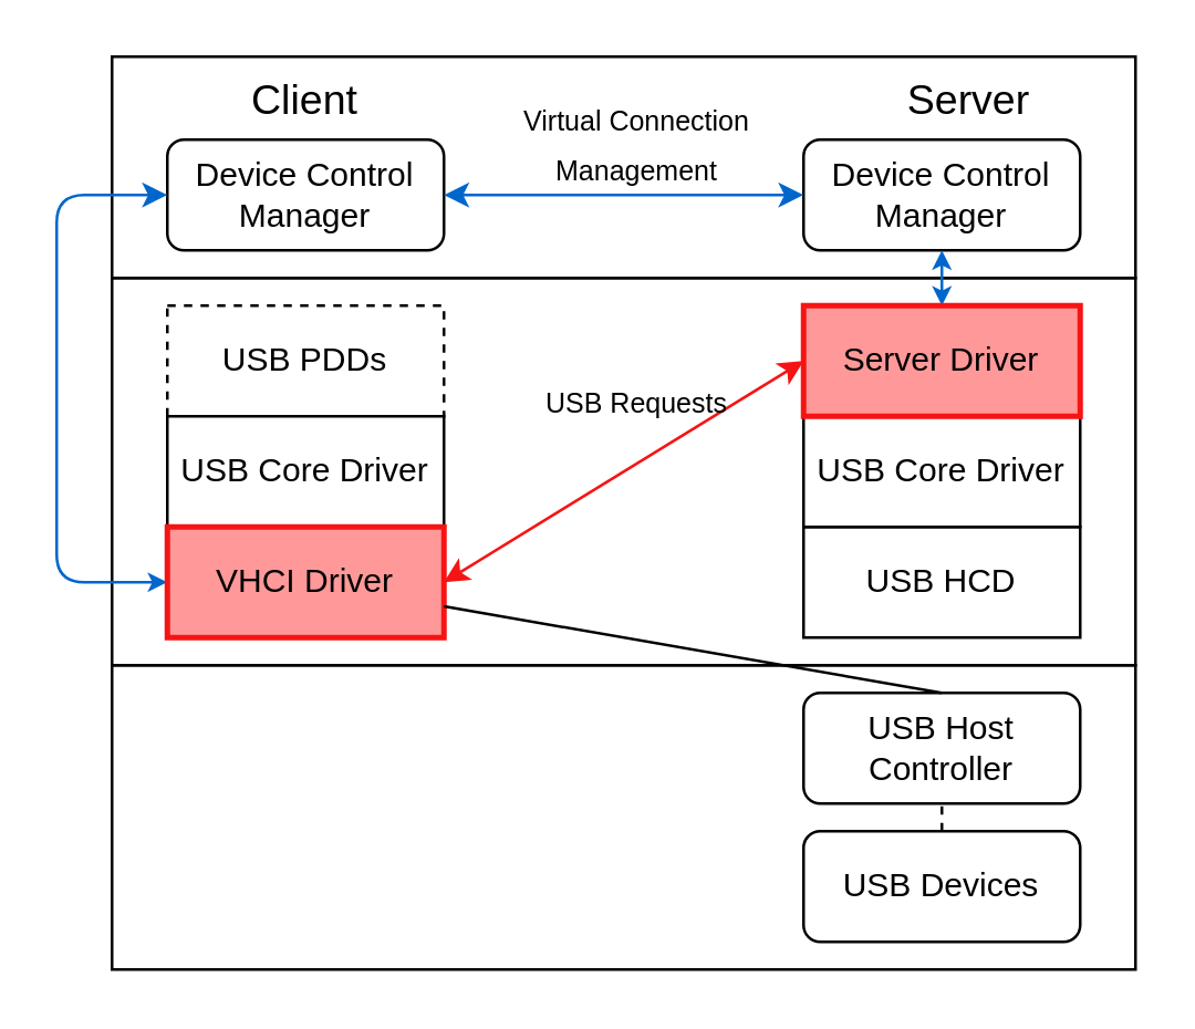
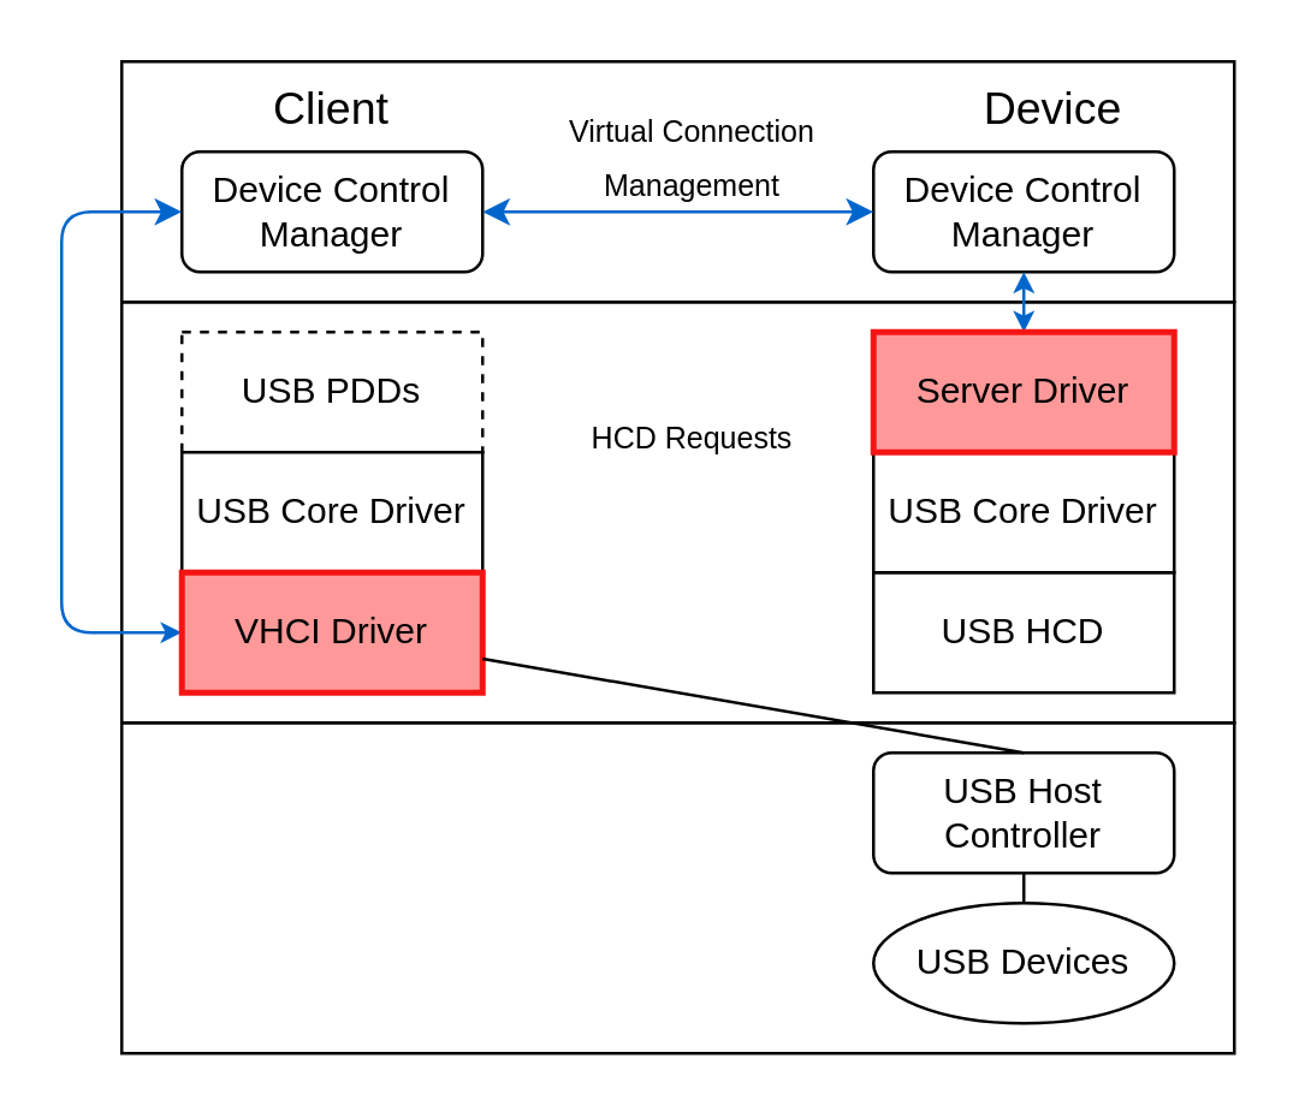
  <mxCell id="0" />
  <mxCell id="1" parent="0" />
  <mxCell id="2" value="" style="rounded=0;whiteSpace=wrap;html=1;strokeColor=#000000;strokeWidth=1;fontSize=10;fillColor=none;" vertex="1" parent="1"><mxGeometry x="40" y="20" width="370" height="80" as="geometry" /></mxCell>
  <mxCell id="3" value="" style="rounded=0;whiteSpace=wrap;html=1;strokeColor=#000000;strokeWidth=1;fontSize=10;fillColor=none;" vertex="1" parent="1"><mxGeometry x="40" y="100" width="370" height="140" as="geometry" /></mxCell>
  <mxCell id="4" value="Device Control Manager" style="rounded=1;whiteSpace=wrap;html=1;" vertex="1" parent="1"><mxGeometry x="60" y="50" width="100" height="40" as="geometry" /></mxCell>
  <mxCell id="5" value="Device Control Manager" style="rounded=1;whiteSpace=wrap;html=1;" vertex="1" parent="1"><mxGeometry x="290" y="50" width="100" height="40" as="geometry" /></mxCell>
  <mxCell id="6" value="USB PDDs" style="rounded=0;whiteSpace=wrap;html=1;dashed=1;" vertex="1" parent="1"><mxGeometry x="60" y="110" width="100" height="40" as="geometry" /></mxCell>
  <mxCell id="7" value="USB HCD" style="rounded=0;whiteSpace=wrap;html=1;" vertex="1" parent="1"><mxGeometry x="290" y="190" width="100" height="40" as="geometry" /></mxCell>
  <mxCell id="8" value="&lt;font style=&quot;font-size: 15px;&quot;&gt;Client&lt;/font&gt;" style="text;html=1;strokeColor=none;fillColor=none;align=center;verticalAlign=middle;whiteSpace=wrap;rounded=0;" vertex="1" parent="1"><mxGeometry x="80" y="20" width="60" height="30" as="geometry" /></mxCell>
- <mxCell id="9" value="&lt;font style=&quot;font-size: 15px;&quot;&gt;Server&lt;/font&gt;" style="text;html=1;strokeColor=none;fillColor=none;align=center;verticalAlign=middle;whiteSpace=wrap;rounded=0;" vertex="1" parent="1"><mxGeometry x="320" y="20" width="60" height="30" as="geometry" /></mxCell>
+ <mxCell id="9" value="&lt;font style=&quot;font-size: 15px;&quot;&gt;Device&lt;/font&gt;" style="text;html=1;strokeColor=none;fillColor=none;align=center;verticalAlign=middle;whiteSpace=wrap;rounded=0;" vertex="1" parent="1"><mxGeometry x="320" y="20" width="60" height="30" as="geometry" /></mxCell>
  <mxCell id="10" value="" style="endArrow=classic;startArrow=classic;html=1;fontSize=15;exitX=1;exitY=0.5;exitDx=0;exitDy=0;entryX=0;entryY=0.5;entryDx=0;entryDy=0;strokeColor=#0066CC;" edge="1" parent="1" source="4" target="5"><mxGeometry width="50" height="50" relative="1" as="geometry"><mxPoint x="310" y="170" as="sourcePoint" /><mxPoint x="360" y="120" as="targetPoint" /></mxGeometry></mxCell>
  <mxCell id="11" value="&lt;font style=&quot;font-size: 10px;&quot;&gt;Virtual Connection&lt;br&gt;Management&lt;br&gt;&lt;/font&gt;" style="text;html=1;strokeColor=none;fillColor=none;align=center;verticalAlign=middle;whiteSpace=wrap;rounded=0;fontSize=15;" vertex="1" parent="1"><mxGeometry x="180" y="30" width="100" height="40" as="geometry" /></mxCell>
- <mxCell id="12" value="" style="endArrow=classic;startArrow=classic;html=1;fontSize=12;strokeColor=#F51414;exitX=1;exitY=0.5;exitDx=0;exitDy=0;entryX=0;entryY=0.5;entryDx=0;entryDy=0;strokeWidth=1;endSize=6;" edge="1" parent="1" source="21" target="17"><mxGeometry width="50" height="50" relative="1" as="geometry"><mxPoint x="310" y="112.5" as="sourcePoint" /><mxPoint x="280" y="111.25" as="targetPoint" /></mxGeometry></mxCell>
- <mxCell id="13" value="&lt;font style=&quot;&quot;&gt;&lt;font style=&quot;font-size: 10px;&quot;&gt;USB Requests&lt;/font&gt;&lt;br&gt;&lt;/font&gt;" style="text;html=1;strokeColor=none;fillColor=none;align=center;verticalAlign=middle;whiteSpace=wrap;rounded=0;fontSize=15;" vertex="1" parent="1"><mxGeometry x="195" y="132.5" width="70" height="20" as="geometry" /></mxCell>
+ <mxCell id="13" value="&lt;font style=&quot;&quot;&gt;&lt;font style=&quot;font-size: 10px;&quot;&gt;HCD Requests&lt;/font&gt;&lt;br&gt;&lt;/font&gt;" style="text;html=1;strokeColor=none;fillColor=none;align=center;verticalAlign=middle;whiteSpace=wrap;rounded=0;fontSize=15;" vertex="1" parent="1"><mxGeometry x="195" y="132.5" width="70" height="20" as="geometry" /></mxCell>
  <mxCell id="14" value="" style="endArrow=classic;startArrow=classic;html=1;strokeColor=#0066CC;fontSize=10;entryX=0.5;entryY=1;entryDx=0;entryDy=0;exitX=0.5;exitY=0;exitDx=0;exitDy=0;endSize=4;startSize=4;" edge="1" parent="1" source="17" target="5"><mxGeometry width="50" height="50" relative="1" as="geometry"><mxPoint x="340" y="112.5" as="sourcePoint" /><mxPoint x="360" y="190" as="targetPoint" /></mxGeometry></mxCell>
  <mxCell id="15" value="" style="endArrow=classic;startArrow=classic;html=1;strokeColor=#0066CC;strokeWidth=1;fontSize=10;startSize=4;endSize=6;exitX=0;exitY=0.5;exitDx=0;exitDy=0;entryX=0;entryY=0.5;entryDx=0;entryDy=0;" edge="1" parent="1" source="21" target="4"><mxGeometry width="50" height="50" relative="1" as="geometry"><mxPoint x="310" y="240" as="sourcePoint" /><mxPoint x="360" y="190" as="targetPoint" /><Array as="points"><mxPoint x="20" y="210" /><mxPoint x="20" y="140" /><mxPoint x="20" y="70" /></Array></mxGeometry></mxCell>
  <mxCell id="16" value="USB Core Driver" style="rounded=0;whiteSpace=wrap;html=1;" vertex="1" parent="1"><mxGeometry x="290" y="150" width="100" height="40" as="geometry" /></mxCell>
  <mxCell id="17" value="Server Driver" style="rounded=0;whiteSpace=wrap;html=1;strokeWidth=2;strokeColor=#F51414;fillColor=#FF9999;" vertex="1" parent="1"><mxGeometry x="290" y="110" width="100" height="40" as="geometry" /></mxCell>
  <mxCell id="18" value="USB Host Controller" style="rounded=1;whiteSpace=wrap;html=1;" vertex="1" parent="1"><mxGeometry x="290" y="250" width="100" height="40" as="geometry" /></mxCell>
- <mxCell id="19" value="USB Devices" style="rounded=1;whiteSpace=wrap;html=1;" vertex="1" parent="1"><mxGeometry x="290" y="300" width="100" height="40" as="geometry" /></mxCell>
+ <mxCell id="19" value="USB Devices" style="ellipse;whiteSpace=wrap;html=1;" vertex="1" parent="1"><mxGeometry x="290" y="300" width="100" height="40" as="geometry" /></mxCell>
  <mxCell id="20" value="USB Core Driver" style="rounded=0;whiteSpace=wrap;html=1;" vertex="1" parent="1"><mxGeometry x="60" y="150" width="100" height="40" as="geometry" /></mxCell>
  <mxCell id="21" value="VHCI Driver" style="rounded=0;whiteSpace=wrap;html=1;strokeColor=#F51414;fillColor=#FF9999;strokeWidth=2;" vertex="1" parent="1"><mxGeometry x="60" y="190" width="100" height="40" as="geometry" /></mxCell>
  <mxCell id="22" value="" style="endArrow=none;html=1;strokeColor=#000000;strokeWidth=1;fontSize=10;startSize=4;endSize=6;exitX=0.5;exitY=0;exitDx=0;exitDy=0;" edge="1" parent="1" source="18" target="21"><mxGeometry width="50" height="50" relative="1" as="geometry"><mxPoint x="310" y="240" as="sourcePoint" /><mxPoint x="490" y="220" as="targetPoint" /></mxGeometry></mxCell>
- <mxCell id="23" value="" style="endArrow=none;html=1;strokeColor=#000000;strokeWidth=1;fontSize=10;startSize=4;endSize=6;exitX=0.5;exitY=0;exitDx=0;exitDy=0;entryX=0.5;entryY=1;entryDx=0;entryDy=0;dashed=1;" edge="1" parent="1" source="19" target="18"><mxGeometry width="50" height="50" relative="1" as="geometry"><mxPoint x="350" y="260" as="sourcePoint" /><mxPoint x="440" y="290" as="targetPoint" /></mxGeometry></mxCell>
+ <mxCell id="23" value="" style="endArrow=none;html=1;strokeColor=#000000;strokeWidth=1;fontSize=10;startSize=4;endSize=6;exitX=0.5;exitY=0;exitDx=0;exitDy=0;entryX=0.5;entryY=1;entryDx=0;entryDy=0;" edge="1" parent="1" source="19" target="18"><mxGeometry width="50" height="50" relative="1" as="geometry"><mxPoint x="350" y="260" as="sourcePoint" /><mxPoint x="440" y="290" as="targetPoint" /></mxGeometry></mxCell>
  <mxCell id="24" value="" style="rounded=0;whiteSpace=wrap;html=1;strokeColor=#000000;strokeWidth=1;fontSize=10;fillColor=none;" vertex="1" parent="1"><mxGeometry x="40" y="240" width="370" height="110" as="geometry" /></mxCell>
